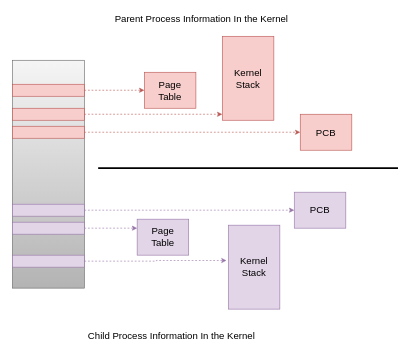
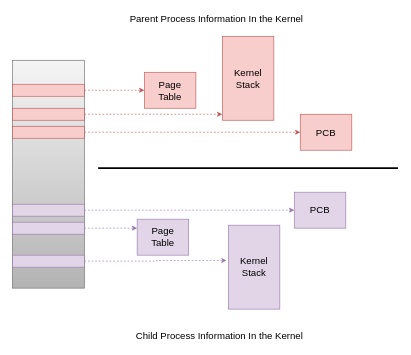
  <mxCell id="0" />
  <mxCell id="1" parent="0" />
  <mxCell id="2" value="" style="rounded=0;whiteSpace=wrap;html=1;gradientColor=#b3b3b3;fillColor=#f5f5f5;strokeColor=#666666;" vertex="1" parent="1"><mxGeometry x="20" y="100" width="120" height="380" as="geometry" /></mxCell>
  <mxCell id="3" style="edgeStyle=orthogonalEdgeStyle;rounded=0;orthogonalLoop=1;jettySize=auto;html=1;entryX=0;entryY=0.5;entryDx=0;entryDy=0;dashed=1;fillColor=#f8cecc;strokeColor=#b85450;" edge="1" parent="1" source="4" target="15"><mxGeometry relative="1" as="geometry" /></mxCell>
  <mxCell id="4" value="" style="rounded=0;whiteSpace=wrap;html=1;fillColor=#f8cecc;strokeColor=#b85450;" vertex="1" parent="1"><mxGeometry x="20" y="140" width="120" height="20" as="geometry" /></mxCell>
  <mxCell id="5" style="edgeStyle=orthogonalEdgeStyle;rounded=0;orthogonalLoop=1;jettySize=auto;html=1;entryX=0;entryY=0.929;entryDx=0;entryDy=0;entryPerimeter=0;dashed=1;fillColor=#f8cecc;strokeColor=#b85450;" edge="1" parent="1" source="6" target="16"><mxGeometry relative="1" as="geometry" /></mxCell>
  <mxCell id="6" value="" style="rounded=0;whiteSpace=wrap;html=1;fillColor=#f8cecc;strokeColor=#b85450;" vertex="1" parent="1"><mxGeometry x="20" y="180" width="120" height="20" as="geometry" /></mxCell>
  <mxCell id="7" style="edgeStyle=orthogonalEdgeStyle;rounded=0;orthogonalLoop=1;jettySize=auto;html=1;dashed=1;fillColor=#f8cecc;strokeColor=#b85450;" edge="1" parent="1" source="8" target="17"><mxGeometry relative="1" as="geometry" /></mxCell>
  <mxCell id="8" value="" style="rounded=0;whiteSpace=wrap;html=1;fillColor=#f8cecc;strokeColor=#b85450;" vertex="1" parent="1"><mxGeometry x="20" y="210" width="120" height="20" as="geometry" /></mxCell>
  <mxCell id="9" style="edgeStyle=orthogonalEdgeStyle;rounded=0;orthogonalLoop=1;jettySize=auto;html=1;dashed=1;fillColor=#e1d5e7;strokeColor=#9673a6;" edge="1" parent="1" source="10" target="20"><mxGeometry relative="1" as="geometry" /></mxCell>
  <mxCell id="10" value="" style="rounded=0;whiteSpace=wrap;html=1;fillColor=#e1d5e7;strokeColor=#9673a6;" vertex="1" parent="1"><mxGeometry x="20" y="340" width="120" height="20" as="geometry" /></mxCell>
  <mxCell id="11" style="edgeStyle=orthogonalEdgeStyle;rounded=0;orthogonalLoop=1;jettySize=auto;html=1;entryX=0;entryY=0.25;entryDx=0;entryDy=0;dashed=1;fillColor=#e1d5e7;strokeColor=#9673a6;" edge="1" parent="1" source="12" target="18"><mxGeometry relative="1" as="geometry" /></mxCell>
  <mxCell id="12" value="" style="rounded=0;whiteSpace=wrap;html=1;fillColor=#e1d5e7;strokeColor=#9673a6;" vertex="1" parent="1"><mxGeometry x="20" y="370" width="120" height="20" as="geometry" /></mxCell>
  <mxCell id="13" style="edgeStyle=orthogonalEdgeStyle;rounded=0;orthogonalLoop=1;jettySize=auto;html=1;entryX=-0.035;entryY=0.421;entryDx=0;entryDy=0;entryPerimeter=0;dashed=1;fillColor=#e1d5e7;strokeColor=#9673a6;" edge="1" parent="1" source="14" target="19"><mxGeometry relative="1" as="geometry" /></mxCell>
  <mxCell id="14" value="" style="rounded=0;whiteSpace=wrap;html=1;fillColor=#e1d5e7;strokeColor=#9673a6;" vertex="1" parent="1"><mxGeometry x="20" y="425" width="120" height="20" as="geometry" /></mxCell>
  <mxCell id="15" value="&lt;font style=&quot;font-size: 16px&quot;&gt;Page&lt;br&gt;Table&lt;/font&gt;" style="rounded=0;whiteSpace=wrap;html=1;fillColor=#f8cecc;strokeColor=#b85450;" vertex="1" parent="1"><mxGeometry x="240" y="120" width="86" height="60" as="geometry" /></mxCell>
  <mxCell id="16" value="&lt;font style=&quot;font-size: 16px&quot;&gt;Kernel&lt;br&gt;Stack&lt;/font&gt;" style="rounded=0;whiteSpace=wrap;html=1;fillColor=#f8cecc;strokeColor=#b85450;" vertex="1" parent="1"><mxGeometry x="370" y="60" width="86" height="140" as="geometry" /></mxCell>
  <mxCell id="17" value="&lt;font style=&quot;font-size: 16px&quot;&gt;PCB&lt;/font&gt;" style="rounded=0;whiteSpace=wrap;html=1;fillColor=#f8cecc;strokeColor=#b85450;" vertex="1" parent="1"><mxGeometry x="500" y="190" width="86" height="60" as="geometry" /></mxCell>
  <mxCell id="18" value="&lt;font style=&quot;font-size: 16px&quot;&gt;Page&lt;br&gt;Table&lt;/font&gt;" style="rounded=0;whiteSpace=wrap;html=1;fillColor=#e1d5e7;strokeColor=#9673a6;" vertex="1" parent="1"><mxGeometry x="228" y="365" width="86" height="60" as="geometry" /></mxCell>
  <mxCell id="19" value="&lt;font style=&quot;font-size: 16px&quot;&gt;Kernel&lt;br&gt;Stack&lt;/font&gt;" style="rounded=0;whiteSpace=wrap;html=1;fillColor=#e1d5e7;strokeColor=#9673a6;" vertex="1" parent="1"><mxGeometry x="380" y="375" width="86" height="140" as="geometry" /></mxCell>
  <mxCell id="20" value="&lt;font style=&quot;font-size: 16px&quot;&gt;PCB&lt;/font&gt;" style="rounded=0;whiteSpace=wrap;html=1;fillColor=#e1d5e7;strokeColor=#9673a6;" vertex="1" parent="1"><mxGeometry x="490" y="320" width="86" height="60" as="geometry" /></mxCell>
- <mxCell id="21" value="&lt;font style=&quot;font-size: 16px&quot;&gt;Parent Process Information In the Kernel&lt;/font&gt;" style="text;html=1;align=center;verticalAlign=middle;resizable=0;points=[];autosize=1;" vertex="1" parent="1"><mxGeometry x="185" y="20" width="300" height="20" as="geometry" /></mxCell>
- <mxCell id="22" value="&lt;font style=&quot;font-size: 16px&quot;&gt;Child Process Information In the Kernel&lt;/font&gt;" style="text;html=1;align=center;verticalAlign=middle;resizable=0;points=[];autosize=1;" vertex="1" parent="1"><mxGeometry x="140" y="550" width="290" height="20" as="geometry" /></mxCell>
+ <mxCell id="21" value="&lt;font style=&quot;font-size: 16px&quot;&gt;Parent Process Information In the Kernel&lt;/font&gt;" style="text;html=1;align=center;verticalAlign=middle;resizable=0;points=[];autosize=1;" vertex="1" parent="1"><mxGeometry x="210" y="20" width="300" height="20" as="geometry" /></mxCell>
+ <mxCell id="22" value="&lt;font style=&quot;font-size: 16px&quot;&gt;Child Process Information In the Kernel&lt;/font&gt;" style="text;html=1;align=center;verticalAlign=middle;resizable=0;points=[];autosize=1;" vertex="1" parent="1"><mxGeometry x="220" y="550" width="290" height="20" as="geometry" /></mxCell>
  <mxCell id="23" value="" style="endArrow=none;html=1;strokeWidth=3;" edge="1" parent="1"><mxGeometry width="50" height="50" relative="1" as="geometry"><mxPoint x="163" y="280" as="sourcePoint" /><mxPoint x="663" y="280" as="targetPoint" /></mxGeometry></mxCell>
